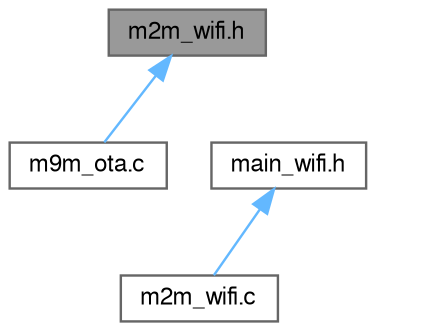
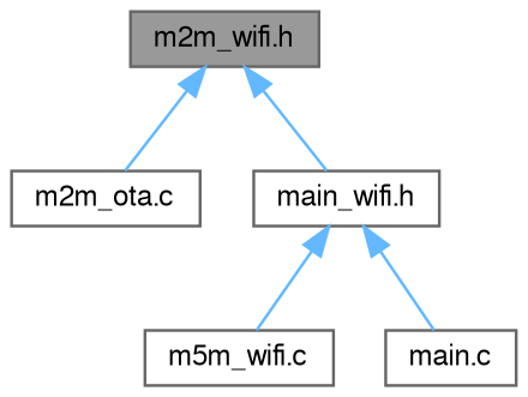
  digraph {
    node [color=grey40 fillcolor=white fontname=FreeSans fontsize=10 shape=box style=filled]
    edge [color=steelblue1 dir=back fontname=FreeSans fontsize=10 labelfontname=FreeSans labelfontsize=10 style=solid]
    n1 [color=gray40 fillcolor=grey60 fontcolor=black height=0.2 label="m2m_wifi.h" width=0.4]
-   n2 [height=0.2 label="m9m_ota.c" width=0.4]
+   n2 [height=0.2 label="m2m_ota.c" width=0.4]
    n3 [height=0.2 label="main_wifi.h" width=0.4]
-   n4 [height=0.2 label="m2m_wifi.c" width=0.4]
+   n4 [height=0.2 label="m5m_wifi.c" width=0.4]
+   n5 [height=0.2 label="main.c" width=0.4]
    n1 -> n2
+   n1 -> n3
    n3 -> n4
+   n3 -> n5
  }
